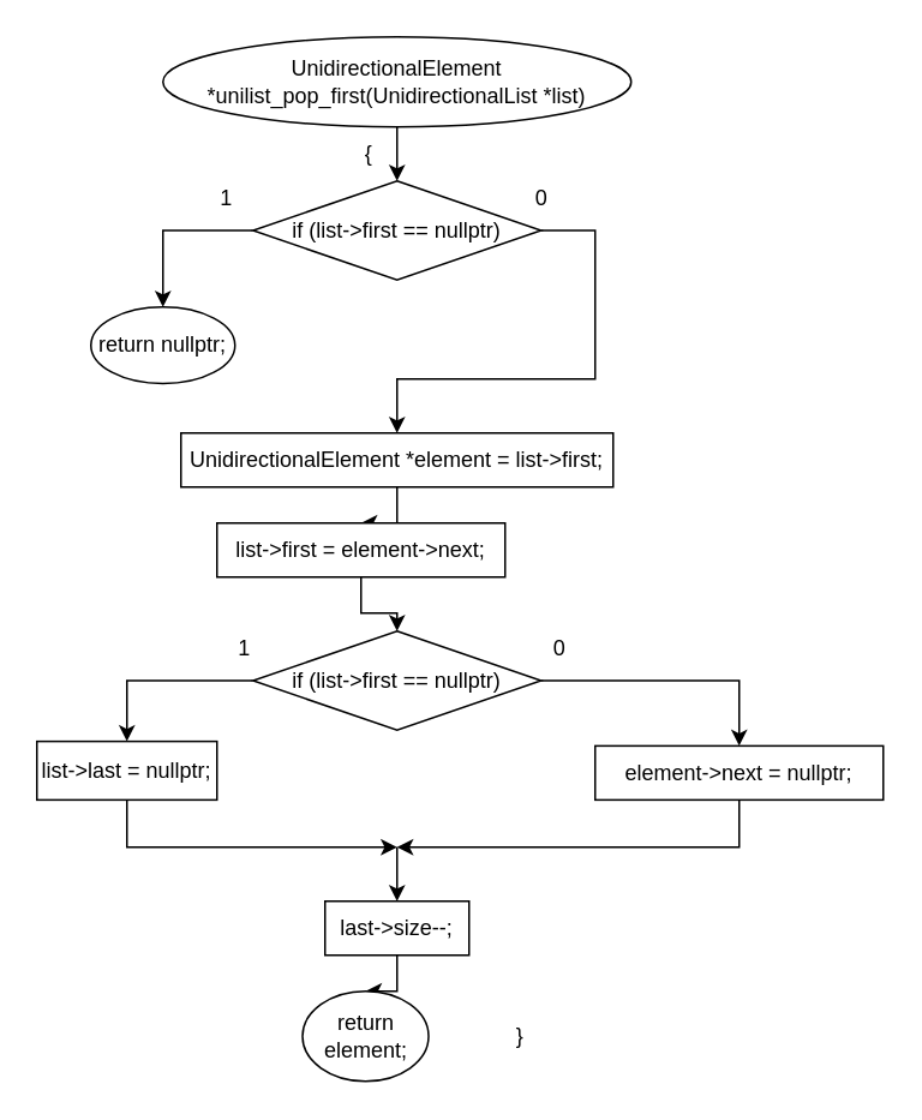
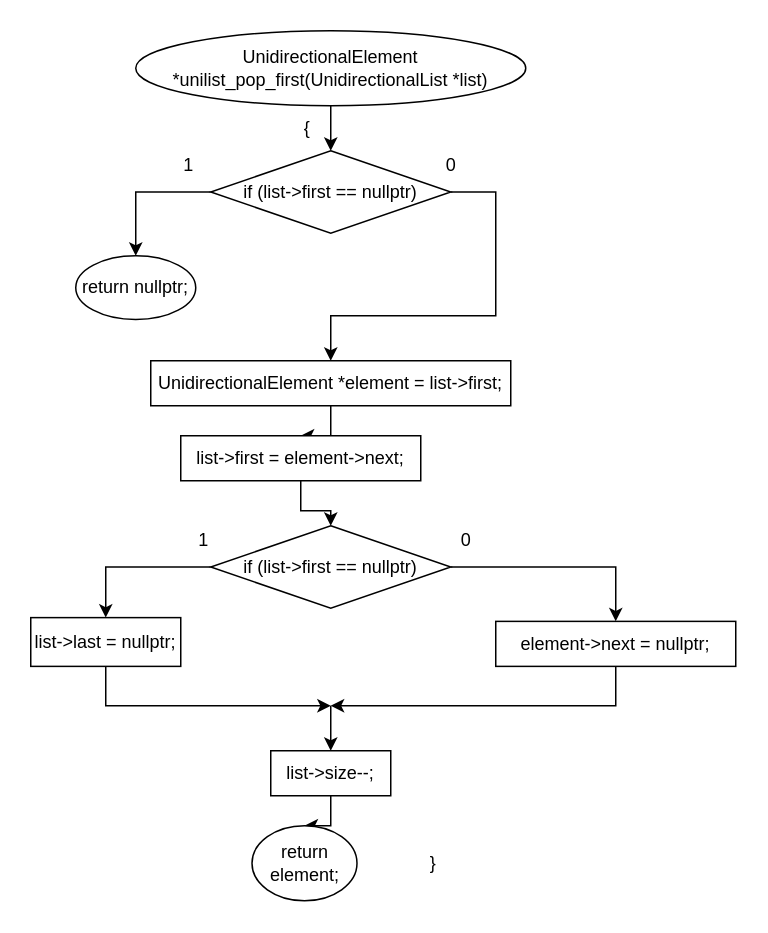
  <mxCell id="0" />
  <mxCell id="1" parent="0" />
  <mxCell id="2" value="" style="edgeStyle=orthogonalEdgeStyle;rounded=0;orthogonalLoop=1;jettySize=auto;html=1;" parent="1" source="3" target="6" edge="1"><mxGeometry relative="1" as="geometry" /></mxCell>
  <mxCell id="3" value="UnidirectionalElement *unilist_pop_first(UnidirectionalList *list)" style="ellipse;whiteSpace=wrap;html=1;" parent="1" vertex="1"><mxGeometry x="90" y="20" width="260" height="50" as="geometry" /></mxCell>
  <mxCell id="4" value="" style="edgeStyle=orthogonalEdgeStyle;rounded=0;orthogonalLoop=1;jettySize=auto;html=1;" parent="1" source="6" target="8" edge="1"><mxGeometry relative="1" as="geometry" /></mxCell>
  <mxCell id="5" style="edgeStyle=orthogonalEdgeStyle;rounded=0;orthogonalLoop=1;jettySize=auto;html=1;entryX=0.5;entryY=0;entryDx=0;entryDy=0;" parent="1" source="6" target="11" edge="1"><mxGeometry relative="1" as="geometry"><Array as="points"><mxPoint x="330" y="128" /><mxPoint x="330" y="210" /><mxPoint x="220" y="210" /></Array></mxGeometry></mxCell>
  <mxCell id="6" value="if (list-&amp;gt;first == nullptr)" style="rhombus;whiteSpace=wrap;html=1;" parent="1" vertex="1"><mxGeometry x="140" y="100" width="160" height="55" as="geometry" /></mxCell>
  <mxCell id="7" value="{" style="text;html=1;align=center;verticalAlign=middle;resizable=0;points=[];autosize=1;strokeColor=none;fillColor=none;" parent="1" vertex="1"><mxGeometry x="189" y="70" width="30" height="30" as="geometry" /></mxCell>
  <mxCell id="8" value="return nullptr;" style="ellipse;whiteSpace=wrap;html=1;" parent="1" vertex="1"><mxGeometry x="50" y="170" width="80" height="42.5" as="geometry" /></mxCell>
  <mxCell id="9" value="1" style="text;html=1;align=center;verticalAlign=middle;resizable=0;points=[];autosize=1;strokeColor=none;fillColor=none;" parent="1" vertex="1"><mxGeometry x="110" y="95" width="30" height="30" as="geometry" /></mxCell>
  <mxCell id="10" value="" style="edgeStyle=orthogonalEdgeStyle;rounded=0;orthogonalLoop=1;jettySize=auto;html=1;" parent="1" source="11" target="14" edge="1"><mxGeometry relative="1" as="geometry" /></mxCell>
  <mxCell id="11" value="UnidirectionalElement *element = list-&amp;gt;first;" style="whiteSpace=wrap;html=1;" parent="1" vertex="1"><mxGeometry x="100" y="240" width="240" height="30" as="geometry" /></mxCell>
  <mxCell id="12" value="0" style="text;html=1;align=center;verticalAlign=middle;resizable=0;points=[];autosize=1;strokeColor=none;fillColor=none;" parent="1" vertex="1"><mxGeometry x="285" y="95" width="30" height="30" as="geometry" /></mxCell>
  <mxCell id="13" value="" style="edgeStyle=orthogonalEdgeStyle;rounded=0;orthogonalLoop=1;jettySize=auto;html=1;" parent="1" source="14" target="17" edge="1"><mxGeometry relative="1" as="geometry" /></mxCell>
  <mxCell id="14" value="list-&amp;gt;first = element-&amp;gt;next;" style="whiteSpace=wrap;html=1;" parent="1" vertex="1"><mxGeometry x="120" y="290" width="160" height="30" as="geometry" /></mxCell>
  <mxCell id="15" value="" style="edgeStyle=orthogonalEdgeStyle;rounded=0;orthogonalLoop=1;jettySize=auto;html=1;" parent="1" source="17" target="19" edge="1"><mxGeometry relative="1" as="geometry" /></mxCell>
  <mxCell id="16" value="" style="edgeStyle=orthogonalEdgeStyle;rounded=0;orthogonalLoop=1;jettySize=auto;html=1;entryX=0.5;entryY=0;entryDx=0;entryDy=0;" parent="1" source="17" target="21" edge="1"><mxGeometry relative="1" as="geometry"><mxPoint x="410" y="411.25" as="targetPoint" /></mxGeometry></mxCell>
  <mxCell id="17" value="if (list-&amp;gt;first == nullptr)" style="rhombus;whiteSpace=wrap;html=1;" parent="1" vertex="1"><mxGeometry x="140" y="350" width="160" height="55" as="geometry" /></mxCell>
  <mxCell id="18" style="edgeStyle=orthogonalEdgeStyle;rounded=0;orthogonalLoop=1;jettySize=auto;html=1;" parent="1" source="19" edge="1"><mxGeometry relative="1" as="geometry"><mxPoint x="220" y="470" as="targetPoint" /><Array as="points"><mxPoint x="70" y="470" /><mxPoint x="220" y="470" /></Array></mxGeometry></mxCell>
  <mxCell id="19" value="list-&amp;gt;last = nullptr;" style="whiteSpace=wrap;html=1;" parent="1" vertex="1"><mxGeometry x="20" y="411.25" width="100" height="32.5" as="geometry" /></mxCell>
  <mxCell id="20" style="edgeStyle=orthogonalEdgeStyle;rounded=0;orthogonalLoop=1;jettySize=auto;html=1;" parent="1" source="21" edge="1"><mxGeometry relative="1" as="geometry"><mxPoint x="220" y="470" as="targetPoint" /><Array as="points"><mxPoint x="410" y="470" /><mxPoint x="220" y="470" /></Array></mxGeometry></mxCell>
  <mxCell id="21" value="element-&amp;gt;next = nullptr;" style="whiteSpace=wrap;html=1;" parent="1" vertex="1"><mxGeometry x="330" y="413.75" width="160" height="30" as="geometry" /></mxCell>
  <mxCell id="22" value="" style="edgeStyle=orthogonalEdgeStyle;rounded=0;orthogonalLoop=1;jettySize=auto;html=1;" parent="1" source="23" target="25" edge="1"><mxGeometry relative="1" as="geometry" /></mxCell>
- <mxCell id="23" value="last-&amp;gt;size--;" style="whiteSpace=wrap;html=1;" parent="1" vertex="1"><mxGeometry x="180" y="500" width="80" height="30" as="geometry" /></mxCell>
+ <mxCell id="23" value="list-&amp;gt;size--;" style="whiteSpace=wrap;html=1;" parent="1" vertex="1"><mxGeometry x="180" y="500" width="80" height="30" as="geometry" /></mxCell>
  <mxCell id="24" value="" style="endArrow=classic;html=1;rounded=0;" parent="1" target="23" edge="1"><mxGeometry width="50" height="50" relative="1" as="geometry"><mxPoint x="220" y="470" as="sourcePoint" /><mxPoint x="230" y="380" as="targetPoint" /></mxGeometry></mxCell>
  <mxCell id="25" value="return element;" style="ellipse;whiteSpace=wrap;html=1;" parent="1" vertex="1"><mxGeometry x="167.5" y="550" width="70" height="50" as="geometry" /></mxCell>
  <mxCell id="26" value="}" style="text;html=1;align=center;verticalAlign=middle;resizable=0;points=[];autosize=1;strokeColor=none;fillColor=none;" parent="1" vertex="1"><mxGeometry x="272.5" y="560" width="30" height="30" as="geometry" /></mxCell>
  <mxCell id="27" value="0" style="text;html=1;align=center;verticalAlign=middle;resizable=0;points=[];autosize=1;strokeColor=none;fillColor=none;" parent="1" vertex="1"><mxGeometry x="295" y="345" width="30" height="30" as="geometry" /></mxCell>
  <mxCell id="28" value="1" style="text;html=1;align=center;verticalAlign=middle;resizable=0;points=[];autosize=1;strokeColor=none;fillColor=none;" parent="1" vertex="1"><mxGeometry x="120" y="345" width="30" height="30" as="geometry" /></mxCell>
